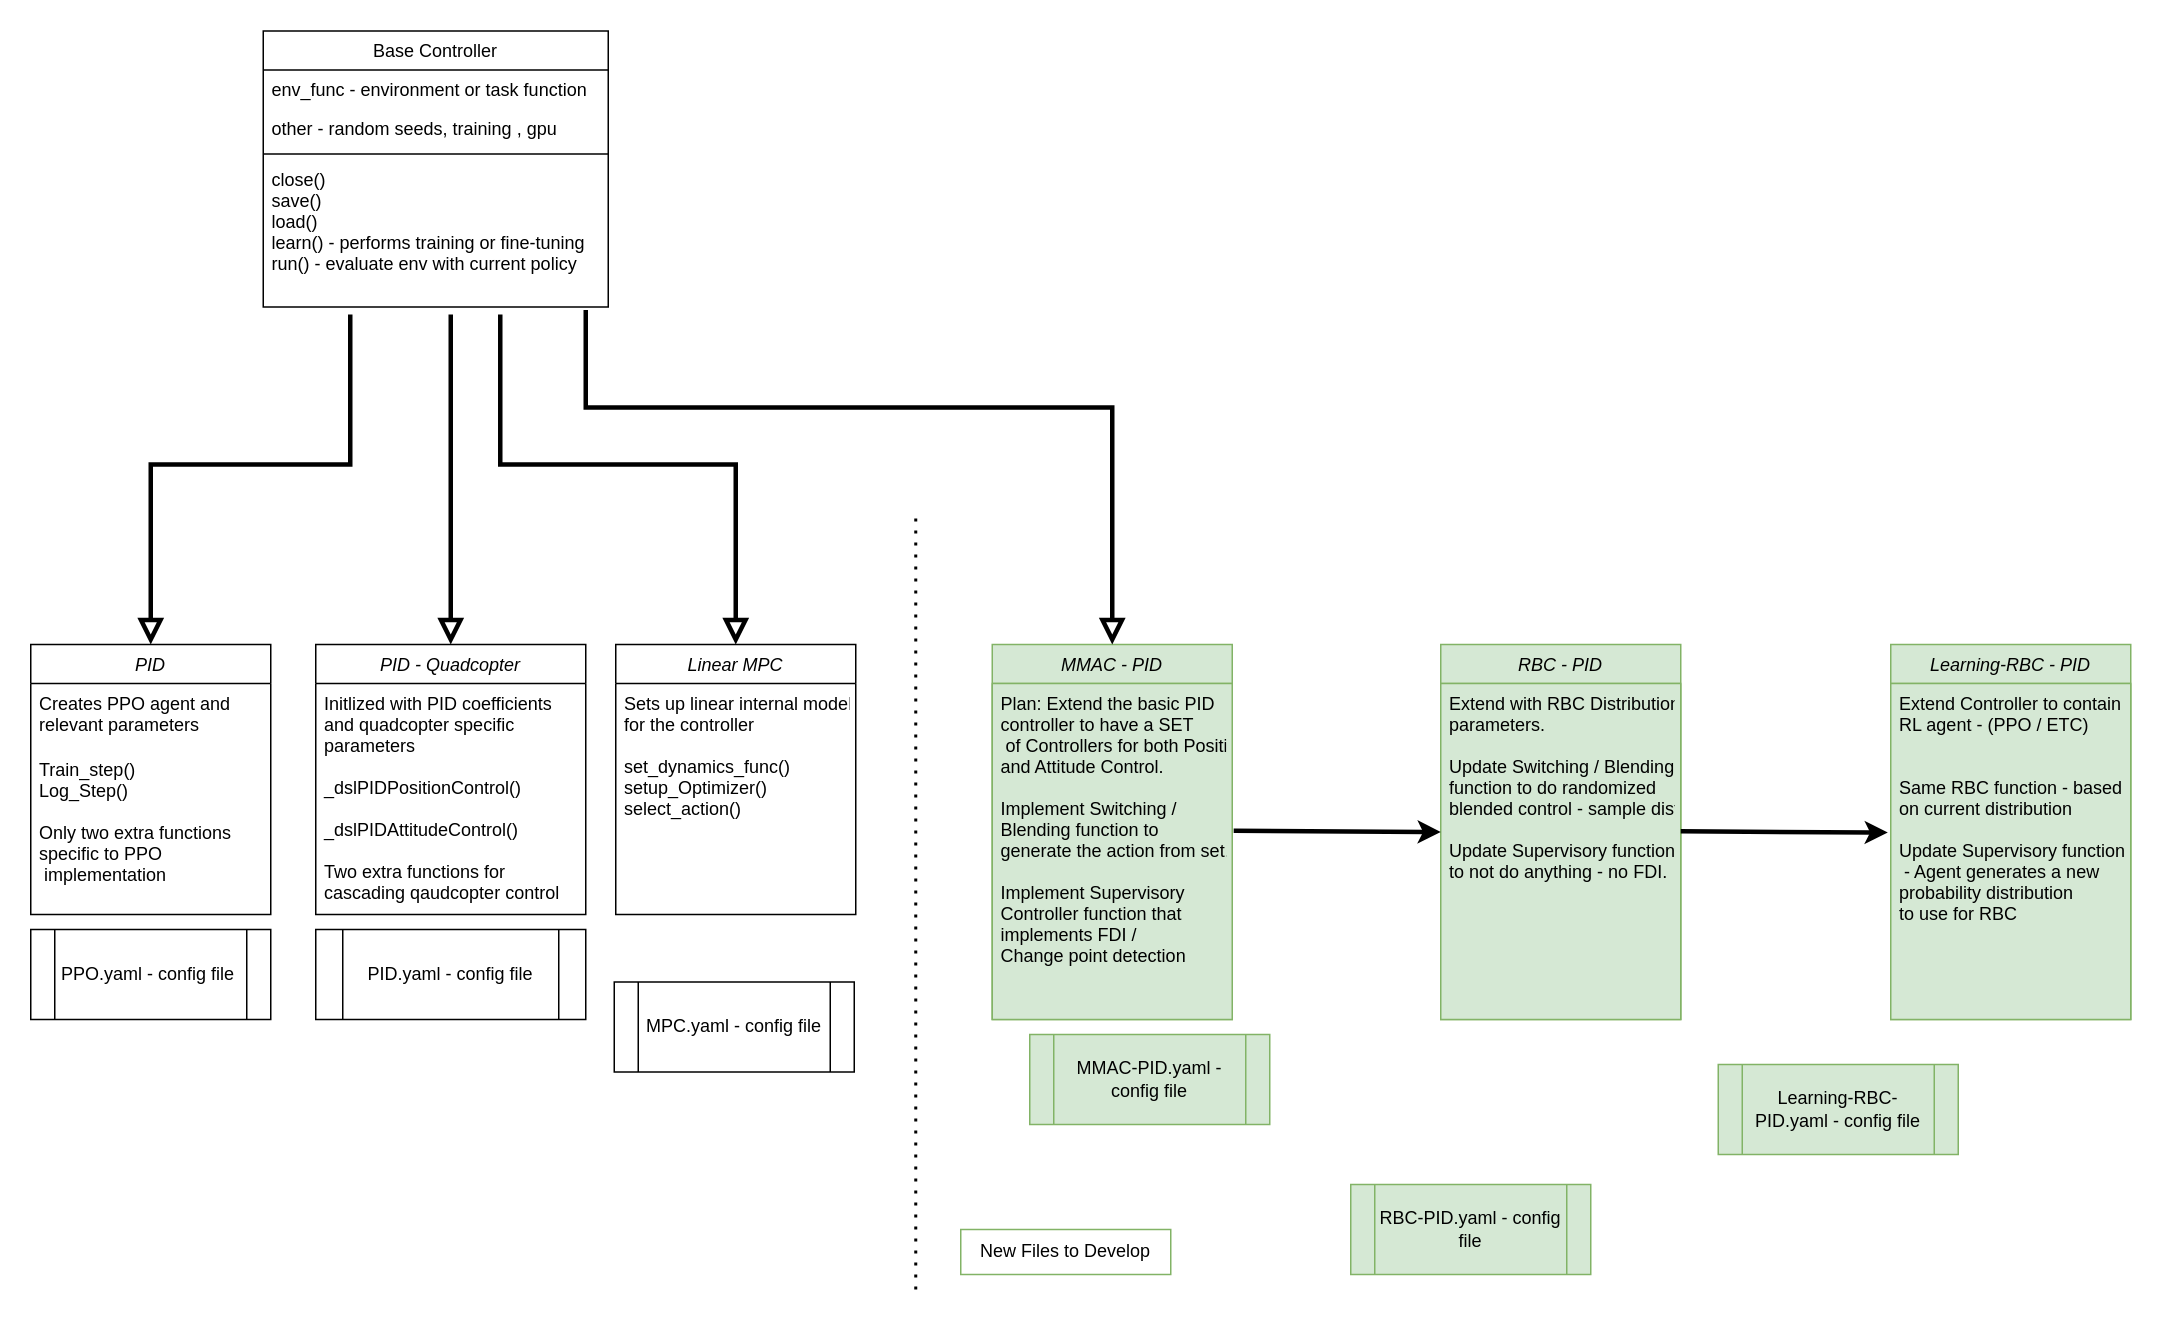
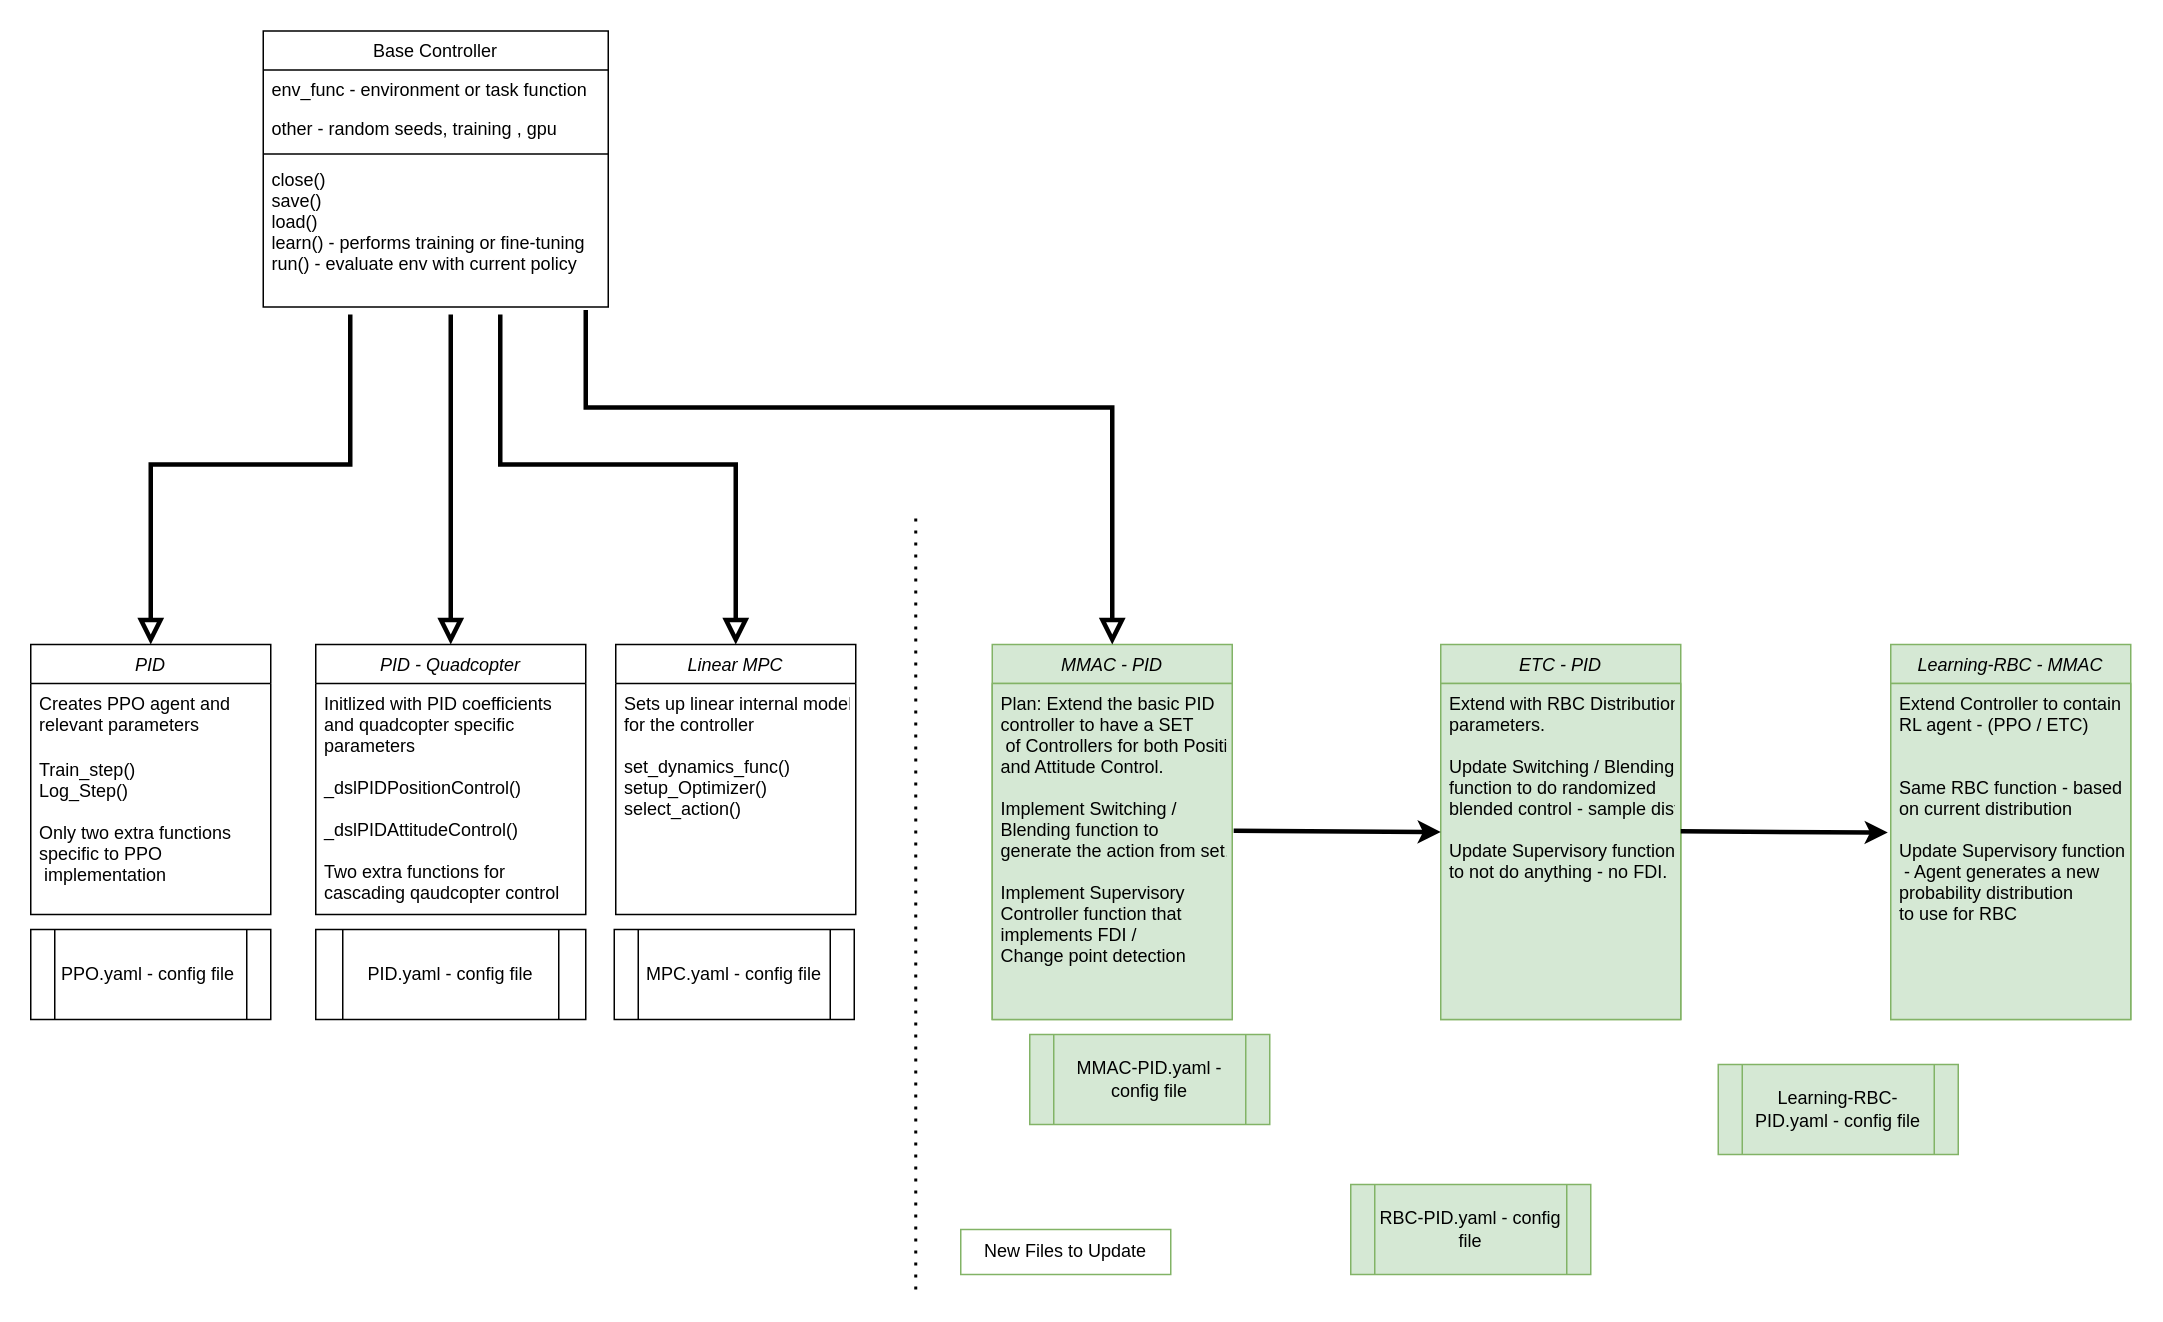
  <mxCell id="0" />
  <mxCell id="1" parent="0" />
  <mxCell id="2" value="PID - Quadcopter" style="swimlane;fontStyle=2;align=center;verticalAlign=top;childLayout=stackLayout;horizontal=1;startSize=26;horizontalStack=0;resizeParent=1;resizeLast=0;collapsible=1;marginBottom=0;rounded=0;shadow=0;strokeWidth=1;" parent="1" vertex="1"><mxGeometry x="210" y="429" width="180" height="180" as="geometry"><mxRectangle x="230" y="140" width="160" height="26" as="alternateBounds" /></mxGeometry></mxCell>
  <mxCell id="3" value="Initlized with PID coefficients&#10;and quadcopter specific &#10;parameters  &#10;&#10;_dslPIDPositionControl()&#10;&#10;_dslPIDAttitudeControl()&#10;&#10;Two extra functions for &#10;cascading qaudcopter control " style="text;align=left;verticalAlign=top;spacingLeft=4;spacingRight=4;overflow=hidden;rotatable=0;points=[[0,0.5],[1,0.5]];portConstraint=eastwest;" parent="2" vertex="1"><mxGeometry y="26" width="180" height="154" as="geometry" /></mxCell>
  <mxCell id="4" value="Base Controller" style="swimlane;fontStyle=0;align=center;verticalAlign=top;childLayout=stackLayout;horizontal=1;startSize=26;horizontalStack=0;resizeParent=1;resizeLast=0;collapsible=1;marginBottom=0;rounded=0;shadow=0;strokeWidth=1;" parent="1" vertex="1"><mxGeometry x="175" y="20" width="230" height="184" as="geometry"><mxRectangle x="130" y="380" width="160" height="26" as="alternateBounds" /></mxGeometry></mxCell>
  <mxCell id="5" value="env_func - environment or task function" style="text;align=left;verticalAlign=top;spacingLeft=4;spacingRight=4;overflow=hidden;rotatable=0;points=[[0,0.5],[1,0.5]];portConstraint=eastwest;" parent="4" vertex="1"><mxGeometry y="26" width="230" height="26" as="geometry" /></mxCell>
  <mxCell id="6" value="other - random seeds, training , gpu" style="text;align=left;verticalAlign=top;spacingLeft=4;spacingRight=4;overflow=hidden;rotatable=0;points=[[0,0.5],[1,0.5]];portConstraint=eastwest;rounded=0;shadow=0;html=0;" parent="4" vertex="1"><mxGeometry y="52" width="230" height="26" as="geometry" /></mxCell>
  <mxCell id="7" value="" style="line;html=1;strokeWidth=1;align=left;verticalAlign=middle;spacingTop=-1;spacingLeft=3;spacingRight=3;rotatable=0;labelPosition=right;points=[];portConstraint=eastwest;" parent="4" vertex="1"><mxGeometry y="78" width="230" height="8" as="geometry" /></mxCell>
  <mxCell id="8" value="close()&#10;save()&#10;load()&#10;learn() - performs training or fine-tuning&#10;run() - evaluate env with current policy" style="text;align=left;verticalAlign=top;spacingLeft=4;spacingRight=4;overflow=hidden;rotatable=0;points=[[0,0.5],[1,0.5]];portConstraint=eastwest;" parent="4" vertex="1"><mxGeometry y="86" width="230" height="98" as="geometry" /></mxCell>
  <mxCell id="9" value="" style="endArrow=block;endSize=10;endFill=0;shadow=0;strokeWidth=3;rounded=0;edgeStyle=elbowEdgeStyle;elbow=vertical;" parent="1" target="2" edge="1"><mxGeometry width="160" relative="1" as="geometry"><mxPoint x="300" y="209" as="sourcePoint" /><mxPoint x="190" y="512" as="targetPoint" /></mxGeometry></mxCell>
  <mxCell id="10" value="Linear MPC" style="swimlane;fontStyle=2;align=center;verticalAlign=top;childLayout=stackLayout;horizontal=1;startSize=26;horizontalStack=0;resizeParent=1;resizeLast=0;collapsible=1;marginBottom=0;rounded=0;shadow=0;strokeWidth=1;" vertex="1" parent="1"><mxGeometry x="410" y="429" width="160" height="180" as="geometry"><mxRectangle x="230" y="140" width="160" height="26" as="alternateBounds" /></mxGeometry></mxCell>
  <mxCell id="11" value="Sets up linear internal model&#10;for the controller &#10;&#10;set_dynamics_func()&#10;setup_Optimizer()&#10;select_action()" style="text;align=left;verticalAlign=top;spacingLeft=4;spacingRight=4;overflow=hidden;rotatable=0;points=[[0,0.5],[1,0.5]];portConstraint=eastwest;rounded=0;shadow=0;html=0;" vertex="1" parent="10"><mxGeometry y="26" width="160" height="104" as="geometry" /></mxCell>
  <mxCell id="12" value="" style="endArrow=block;endSize=10;endFill=0;shadow=0;strokeWidth=3;rounded=0;edgeStyle=elbowEdgeStyle;elbow=vertical;exitX=0.687;exitY=1.051;exitDx=0;exitDy=0;exitPerimeter=0;" edge="1" parent="1" target="10" source="8"><mxGeometry width="160" relative="1" as="geometry"><mxPoint x="490" y="347" as="sourcePoint" /><mxPoint x="390" y="512" as="targetPoint" /><Array as="points"><mxPoint x="490" y="309" /><mxPoint x="470" y="309" /></Array></mxGeometry></mxCell>
  <mxCell id="13" value="PID" style="swimlane;fontStyle=2;align=center;verticalAlign=top;childLayout=stackLayout;horizontal=1;startSize=26;horizontalStack=0;resizeParent=1;resizeLast=0;collapsible=1;marginBottom=0;rounded=0;shadow=0;strokeWidth=1;" vertex="1" parent="1"><mxGeometry x="20" y="429" width="160" height="180" as="geometry"><mxRectangle x="230" y="140" width="160" height="26" as="alternateBounds" /></mxGeometry></mxCell>
  <mxCell id="14" value="Creates PPO agent and &#10;relevant parameters " style="text;align=left;verticalAlign=top;spacingLeft=4;spacingRight=4;overflow=hidden;rotatable=0;points=[[0,0.5],[1,0.5]];portConstraint=eastwest;" vertex="1" parent="13"><mxGeometry y="26" width="160" height="44" as="geometry" /></mxCell>
  <mxCell id="15" value="Train_step() &#10;Log_Step() &#10;&#10;Only two extra functions &#10;specific to PPO&#10; implementation" style="text;align=left;verticalAlign=top;spacingLeft=4;spacingRight=4;overflow=hidden;rotatable=0;points=[[0,0.5],[1,0.5]];portConstraint=eastwest;" vertex="1" parent="13"><mxGeometry y="70" width="160" height="110" as="geometry" /></mxCell>
  <mxCell id="16" value="" style="endArrow=block;endSize=10;endFill=0;shadow=0;strokeWidth=3;rounded=0;edgeStyle=elbowEdgeStyle;elbow=vertical;" edge="1" parent="1" target="13"><mxGeometry width="160" relative="1" as="geometry"><mxPoint x="233" y="209" as="sourcePoint" /><mxPoint x="404" y="425" as="targetPoint" /><Array as="points"><mxPoint x="190" y="309" /><mxPoint x="110" y="379" /><mxPoint x="160" y="309" /></Array></mxGeometry></mxCell>
  <mxCell id="17" value="PPO.yaml - config file&amp;nbsp;&lt;br&gt;" style="shape=process;whiteSpace=wrap;html=1;backgroundOutline=1;" vertex="1" parent="1"><mxGeometry x="20" y="619" width="160" height="60" as="geometry" /></mxCell>
  <mxCell id="18" value="PID.yaml - config file" style="shape=process;whiteSpace=wrap;html=1;backgroundOutline=1;" vertex="1" parent="1"><mxGeometry x="210" y="619" width="180" height="60" as="geometry" /></mxCell>
- <mxCell id="19" value="MPC.yaml - config file" style="shape=process;whiteSpace=wrap;html=1;backgroundOutline=1;" vertex="1" parent="1"><mxGeometry x="409" y="654" width="160" height="60" as="geometry" /></mxCell>
+ <mxCell id="19" value="MPC.yaml - config file" style="shape=process;whiteSpace=wrap;html=1;backgroundOutline=1;" vertex="1" parent="1"><mxGeometry x="409" y="619" width="160" height="60" as="geometry" /></mxCell>
  <mxCell id="20" value="MMAC - PID" style="swimlane;fontStyle=2;align=center;verticalAlign=top;childLayout=stackLayout;horizontal=1;startSize=26;horizontalStack=0;resizeParent=1;resizeLast=0;collapsible=1;marginBottom=0;rounded=0;shadow=0;strokeWidth=1;fillColor=#d5e8d4;strokeColor=#82b366;" vertex="1" parent="1"><mxGeometry x="661" y="429" width="160" height="250" as="geometry"><mxRectangle x="230" y="140" width="160" height="26" as="alternateBounds" /></mxGeometry></mxCell>
  <mxCell id="21" value="Plan: Extend the basic PID &#10;controller to have a SET&#10; of Controllers for both Position&#10;and Attitude Control. &#10;&#10;Implement Switching / &#10;Blending function to &#10;generate the action from set. &#10;&#10;Implement Supervisory &#10;Controller function that &#10;implements FDI /&#10;Change point detection   " style="text;align=left;verticalAlign=top;spacingLeft=4;spacingRight=4;overflow=hidden;rotatable=0;points=[[0,0.5],[1,0.5]];portConstraint=eastwest;rounded=0;shadow=0;html=0;fillColor=#d5e8d4;strokeColor=#82b366;" vertex="1" parent="20"><mxGeometry y="26" width="160" height="224" as="geometry" /></mxCell>
  <mxCell id="22" value="MMAC-PID.yaml - config file" style="shape=process;whiteSpace=wrap;html=1;backgroundOutline=1;fillColor=#d5e8d4;strokeColor=#82b366;" vertex="1" parent="1"><mxGeometry x="686" y="689" width="160" height="60" as="geometry" /></mxCell>
  <mxCell id="23" value="" style="endArrow=block;endSize=10;endFill=0;shadow=0;strokeWidth=3;rounded=0;edgeStyle=elbowEdgeStyle;elbow=vertical;exitX=0.804;exitY=1.02;exitDx=0;exitDy=0;exitPerimeter=0;" edge="1" parent="1" target="20"><mxGeometry width="160" relative="1" as="geometry"><mxPoint x="390" y="205.96" as="sourcePoint" /><mxPoint x="520.08" y="429" as="targetPoint" /><Array as="points"><mxPoint x="460" y="270.96" /><mxPoint x="500.08" y="309" /></Array></mxGeometry></mxCell>
  <mxCell id="24" value="" style="endArrow=none;dashed=1;html=1;dashPattern=1 3;strokeWidth=2;rounded=0;" edge="1" parent="1"><mxGeometry width="50" height="50" relative="1" as="geometry"><mxPoint x="610" y="859" as="sourcePoint" /><mxPoint x="610" y="339" as="targetPoint" /></mxGeometry></mxCell>
- <mxCell id="25" value="RBC - PID" style="swimlane;fontStyle=2;align=center;verticalAlign=top;childLayout=stackLayout;horizontal=1;startSize=26;horizontalStack=0;resizeParent=1;resizeLast=0;collapsible=1;marginBottom=0;rounded=0;shadow=0;strokeWidth=1;fillColor=#d5e8d4;strokeColor=#82b366;" vertex="1" parent="1"><mxGeometry x="960" y="429" width="160" height="250" as="geometry"><mxRectangle x="230" y="140" width="160" height="26" as="alternateBounds" /></mxGeometry></mxCell>
+ <mxCell id="25" value="ETC - PID" style="swimlane;fontStyle=2;align=center;verticalAlign=top;childLayout=stackLayout;horizontal=1;startSize=26;horizontalStack=0;resizeParent=1;resizeLast=0;collapsible=1;marginBottom=0;rounded=0;shadow=0;strokeWidth=1;fillColor=#d5e8d4;strokeColor=#82b366;" vertex="1" parent="1"><mxGeometry x="960" y="429" width="160" height="250" as="geometry"><mxRectangle x="230" y="140" width="160" height="26" as="alternateBounds" /></mxGeometry></mxCell>
  <mxCell id="26" value="Extend with RBC Distribution&#10;parameters.   &#10;&#10;Update Switching / Blending &#10;function to do randomized &#10;blended control - sample dist. &#10;&#10;Update Supervisory function&#10;to not do anything - no FDI. " style="text;align=left;verticalAlign=top;spacingLeft=4;spacingRight=4;overflow=hidden;rotatable=0;points=[[0,0.5],[1,0.5]];portConstraint=eastwest;rounded=0;shadow=0;html=0;fillColor=#d5e8d4;strokeColor=#82b366;" vertex="1" parent="25"><mxGeometry y="26" width="160" height="224" as="geometry" /></mxCell>
  <mxCell id="27" value="RBC-PID.yaml - config file" style="shape=process;whiteSpace=wrap;html=1;backgroundOutline=1;fillColor=#d5e8d4;strokeColor=#82b366;" vertex="1" parent="1"><mxGeometry x="900" y="789" width="160" height="60" as="geometry" /></mxCell>
  <mxCell id="28" value="" style="endArrow=classic;html=1;rounded=0;strokeWidth=3;entryX=0;entryY=0.5;entryDx=0;entryDy=0;exitX=1.006;exitY=0.438;exitDx=0;exitDy=0;exitPerimeter=0;" edge="1" parent="1" source="21" target="25"><mxGeometry width="50" height="50" relative="1" as="geometry"><mxPoint x="820" y="559" as="sourcePoint" /><mxPoint x="910" y="479" as="targetPoint" /></mxGeometry></mxCell>
  <mxCell id="29" value="" style="endArrow=classic;html=1;rounded=0;strokeWidth=3;entryX=0;entryY=0.5;entryDx=0;entryDy=0;exitX=1.006;exitY=0.438;exitDx=0;exitDy=0;exitPerimeter=0;" edge="1" parent="1"><mxGeometry width="50" height="50" relative="1" as="geometry"><mxPoint x="1120" y="553.502" as="sourcePoint" /><mxPoint x="1258.04" y="554.39" as="targetPoint" /></mxGeometry></mxCell>
- <mxCell id="30" value="Learning-RBC - PID" style="swimlane;fontStyle=2;align=center;verticalAlign=top;childLayout=stackLayout;horizontal=1;startSize=26;horizontalStack=0;resizeParent=1;resizeLast=0;collapsible=1;marginBottom=0;rounded=0;shadow=0;strokeWidth=1;fillColor=#d5e8d4;strokeColor=#82b366;" vertex="1" parent="1"><mxGeometry x="1260" y="429" width="160" height="250" as="geometry"><mxRectangle x="230" y="140" width="160" height="26" as="alternateBounds" /></mxGeometry></mxCell>
+ <mxCell id="30" value="Learning-RBC - MMAC" style="swimlane;fontStyle=2;align=center;verticalAlign=top;childLayout=stackLayout;horizontal=1;startSize=26;horizontalStack=0;resizeParent=1;resizeLast=0;collapsible=1;marginBottom=0;rounded=0;shadow=0;strokeWidth=1;fillColor=#d5e8d4;strokeColor=#82b366;" vertex="1" parent="1"><mxGeometry x="1260" y="429" width="160" height="250" as="geometry"><mxRectangle x="230" y="140" width="160" height="26" as="alternateBounds" /></mxGeometry></mxCell>
  <mxCell id="31" value="Extend Controller to contain&#10;RL agent - (PPO / ETC) &#10;&#10;&#10;Same RBC function - based &#10;on current distribution &#10;&#10;Update Supervisory function&#10; - Agent generates a new &#10;probability distribution &#10;to use for RBC" style="text;align=left;verticalAlign=top;spacingLeft=4;spacingRight=4;overflow=hidden;rotatable=0;points=[[0,0.5],[1,0.5]];portConstraint=eastwest;rounded=0;shadow=0;html=0;fillColor=#d5e8d4;strokeColor=#82b366;" vertex="1" parent="30"><mxGeometry y="26" width="160" height="224" as="geometry" /></mxCell>
  <mxCell id="32" value="Learning-RBC-PID.yaml - config file" style="shape=process;whiteSpace=wrap;html=1;backgroundOutline=1;fillColor=#d5e8d4;strokeColor=#82b366;" vertex="1" parent="1"><mxGeometry x="1145" y="709" width="160" height="60" as="geometry" /></mxCell>
- <mxCell id="33" value="New Files to Develop" style="text;html=1;strokeColor=#82b366;fillColor=none;align=center;verticalAlign=middle;whiteSpace=wrap;rounded=0;" vertex="1" parent="1"><mxGeometry x="640" y="819" width="140" height="30" as="geometry" /></mxCell>
+ <mxCell id="33" value="New Files to Update" style="text;html=1;strokeColor=#82b366;fillColor=none;align=center;verticalAlign=middle;whiteSpace=wrap;rounded=0;" vertex="1" parent="1"><mxGeometry x="640" y="819" width="140" height="30" as="geometry" /></mxCell>
